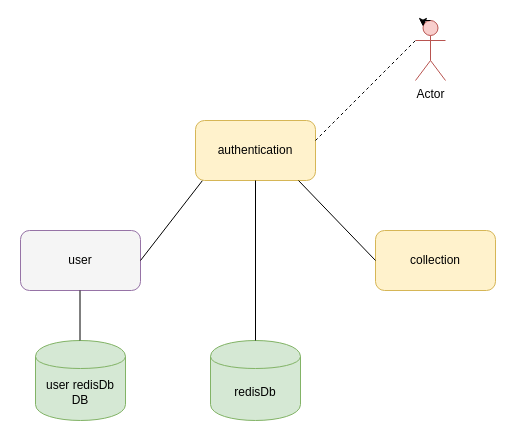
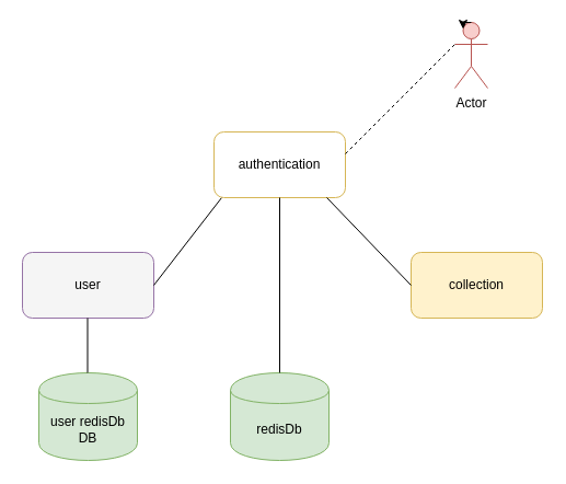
  <mxCell id="0" />
  <mxCell id="1" parent="0" />
  <mxCell id="2" value="user" style="rounded=1;whiteSpace=wrap;html=1;fillColor=#f5f5f5;strokeColor=#9673a6;" parent="1" vertex="1"><mxGeometry x="20" y="230" width="120" height="60" as="geometry" /></mxCell>
  <mxCell id="3" value="" style="endArrow=none;html=1;exitX=1;exitY=0.5;exitDx=0;exitDy=0;" parent="1" edge="1" source="2"><mxGeometry width="50" height="50" relative="1" as="geometry"><mxPoint x="156" y="271.02" as="sourcePoint" /><mxPoint x="202" y="180" as="targetPoint" /></mxGeometry></mxCell>
  <mxCell id="4" value="user redisDb&lt;br&gt;DB" style="shape=cylinder;whiteSpace=wrap;html=1;boundedLbl=1;backgroundOutline=1;fillColor=#d5e8d4;strokeColor=#82b366;" parent="1" vertex="1"><mxGeometry x="35" y="340" width="90" height="80" as="geometry" /></mxCell>
  <mxCell id="5" value="" style="endArrow=none;html=1;" parent="1" edge="1"><mxGeometry width="50" height="50" relative="1" as="geometry"><mxPoint x="79.5" y="340" as="sourcePoint" /><mxPoint x="79.5" y="290" as="targetPoint" /></mxGeometry></mxCell>
- <mxCell id="6" value="authentication" style="rounded=1;whiteSpace=wrap;html=1;fillColor=#fff2cc;strokeColor=#d6b656;" parent="1" vertex="1"><mxGeometry x="195" y="120" width="120" height="60" as="geometry" /></mxCell>
+ <mxCell id="6" value="authentication" style="rounded=1;whiteSpace=wrap;html=1;fillColor=#ffffff;strokeColor=#d6b656;" parent="1" vertex="1"><mxGeometry x="195" y="120" width="120" height="60" as="geometry" /></mxCell>
  <mxCell id="7" value="redisDb" style="shape=cylinder;whiteSpace=wrap;html=1;boundedLbl=1;backgroundOutline=1;fillColor=#d5e8d4;strokeColor=#82b366;" parent="1" vertex="1"><mxGeometry x="210" y="340" width="90" height="80" as="geometry" /></mxCell>
  <mxCell id="8" value="collection" style="rounded=1;whiteSpace=wrap;html=1;fillColor=#fff2cc;strokeColor=#d6b656;" parent="1" vertex="1"><mxGeometry x="375" y="230" width="120" height="60" as="geometry" /></mxCell>
  <mxCell id="9" value="" style="endArrow=none;html=1;entryX=0.5;entryY=1;entryDx=0;entryDy=0;" edge="1" parent="1" target="6"><mxGeometry width="50" height="50" relative="1" as="geometry"><mxPoint x="255" y="340" as="sourcePoint" /><mxPoint x="315" y="290" as="targetPoint" /></mxGeometry></mxCell>
  <mxCell id="10" value="" style="endArrow=none;html=1;" edge="1" parent="1"><mxGeometry width="50" height="50" relative="1" as="geometry"><mxPoint x="375" y="260" as="sourcePoint" /><mxPoint x="298" y="180" as="targetPoint" /></mxGeometry></mxCell>
  <mxCell id="11" value="Actor" style="shape=umlActor;verticalLabelPosition=bottom;labelBackgroundColor=#ffffff;verticalAlign=top;html=1;outlineConnect=0;fillColor=#f8cecc;strokeColor=#b85450;" vertex="1" parent="1"><mxGeometry x="415" y="20" width="30" height="60" as="geometry" /></mxCell>
  <mxCell id="12" value="" style="endArrow=none;dashed=1;html=1;" edge="1" parent="1"><mxGeometry width="50" height="50" relative="1" as="geometry"><mxPoint x="315" y="140" as="sourcePoint" /><mxPoint x="415" y="40" as="targetPoint" /></mxGeometry></mxCell>
  <mxCell id="13" style="edgeStyle=orthogonalEdgeStyle;rounded=0;orthogonalLoop=1;jettySize=auto;html=1;exitX=0.5;exitY=0;exitDx=0;exitDy=0;exitPerimeter=0;entryX=0.25;entryY=0.1;entryDx=0;entryDy=0;entryPerimeter=0;" edge="1" parent="1" source="11" target="11"><mxGeometry relative="1" as="geometry" /></mxCell>
